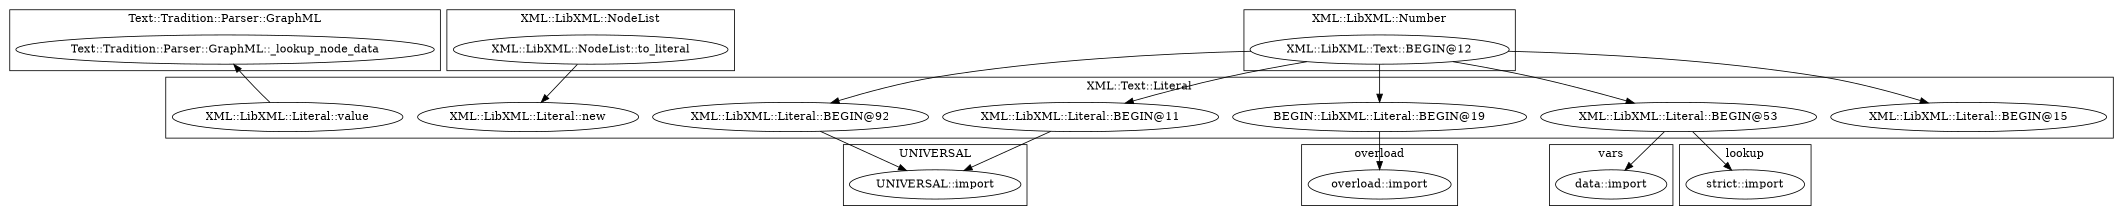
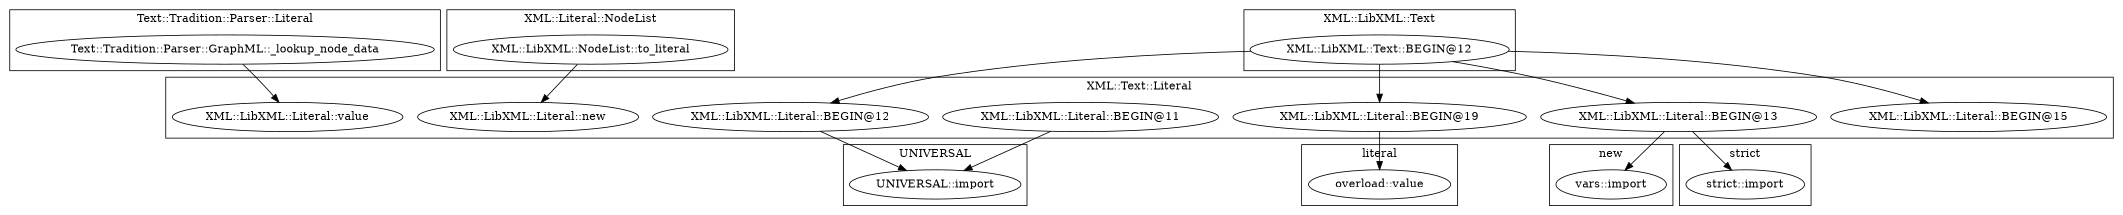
  digraph {
    "UNIVERSAL::import"
    "Text::Tradition::Parser::GraphML::_lookup_node_data"
    "XML::LibXML::NodeList::to_literal"
    n4 [label="XML::LibXML::Text::BEGIN@12"]
    "XML::LibXML::Literal::BEGIN@11"
    "XML::LibXML::Literal::value"
    "XML::LibXML::Literal::new"
-   "XML::LibXML::Literal::BEGIN@19" [label="BEGIN::LibXML::Literal::BEGIN@19"]
-   "XML::LibXML::Literal::BEGIN@12" [label="XML::LibXML::Literal::BEGIN@92"]
+   "XML::LibXML::Literal::BEGIN@19"
+   "XML::LibXML::Literal::BEGIN@12"
    "XML::LibXML::Literal::BEGIN@15"
-   "XML::LibXML::Literal::BEGIN@13" [label="XML::LibXML::Literal::BEGIN@53"]
-   "overload::import"
-   "vars::import" [label="data::import"]
+   "XML::LibXML::Literal::BEGIN@13"
+   "overload::import" [label="overload::value"]
+   "vars::import"
    "strict::import"
    subgraph cluster_1 {
      label=UNIVERSAL
      "UNIVERSAL::import"
    }
    subgraph cluster_2 {
-     label="Text::Tradition::Parser::GraphML"
+     label="Text::Tradition::Parser::Literal"
      "Text::Tradition::Parser::GraphML::_lookup_node_data"
    }
    subgraph cluster_3 {
-     label="XML::LibXML::NodeList"
+     label="XML::Literal::NodeList"
      "XML::LibXML::NodeList::to_literal"
    }
    subgraph cluster_4 {
-     label="XML::LibXML::Number"
+     label="XML::LibXML::Text"
      n4
    }
    subgraph cluster_5 {
      label="XML::Text::Literal"
      "XML::LibXML::Literal::BEGIN@11"
      "XML::LibXML::Literal::value"
      "XML::LibXML::Literal::new"
      "XML::LibXML::Literal::BEGIN@19"
      "XML::LibXML::Literal::BEGIN@12"
      "XML::LibXML::Literal::BEGIN@15"
      "XML::LibXML::Literal::BEGIN@13"
    }
    subgraph cluster_6 {
-     label=overload
+     label=literal
      "overload::import"
    }
    subgraph cluster_7 {
-     label=vars
+     label=new
      "vars::import"
    }
    subgraph cluster_8 {
-     label=lookup
+     label="strict"
      "strict::import"
    }
-   "XML::LibXML::Literal::value" -> "Text::Tradition::Parser::GraphML::_lookup_node_data"
+   "Text::Tradition::Parser::GraphML::_lookup_node_data" -> "XML::LibXML::Literal::value"
    "XML::LibXML::NodeList::to_literal" -> "XML::LibXML::Literal::new"
-   n4 -> "XML::LibXML::Literal::BEGIN@11"
    n4 -> "XML::LibXML::Literal::BEGIN@19"
    n4 -> "XML::LibXML::Literal::BEGIN@12"
    n4 -> "XML::LibXML::Literal::BEGIN@15"
    n4 -> "XML::LibXML::Literal::BEGIN@13"
    "XML::LibXML::Literal::BEGIN@11" -> "UNIVERSAL::import"
    "XML::LibXML::Literal::BEGIN@19" -> "overload::import"
    "XML::LibXML::Literal::BEGIN@12" -> "UNIVERSAL::import"
    "XML::LibXML::Literal::BEGIN@13" -> "vars::import"
    "XML::LibXML::Literal::BEGIN@13" -> "strict::import"
  }
